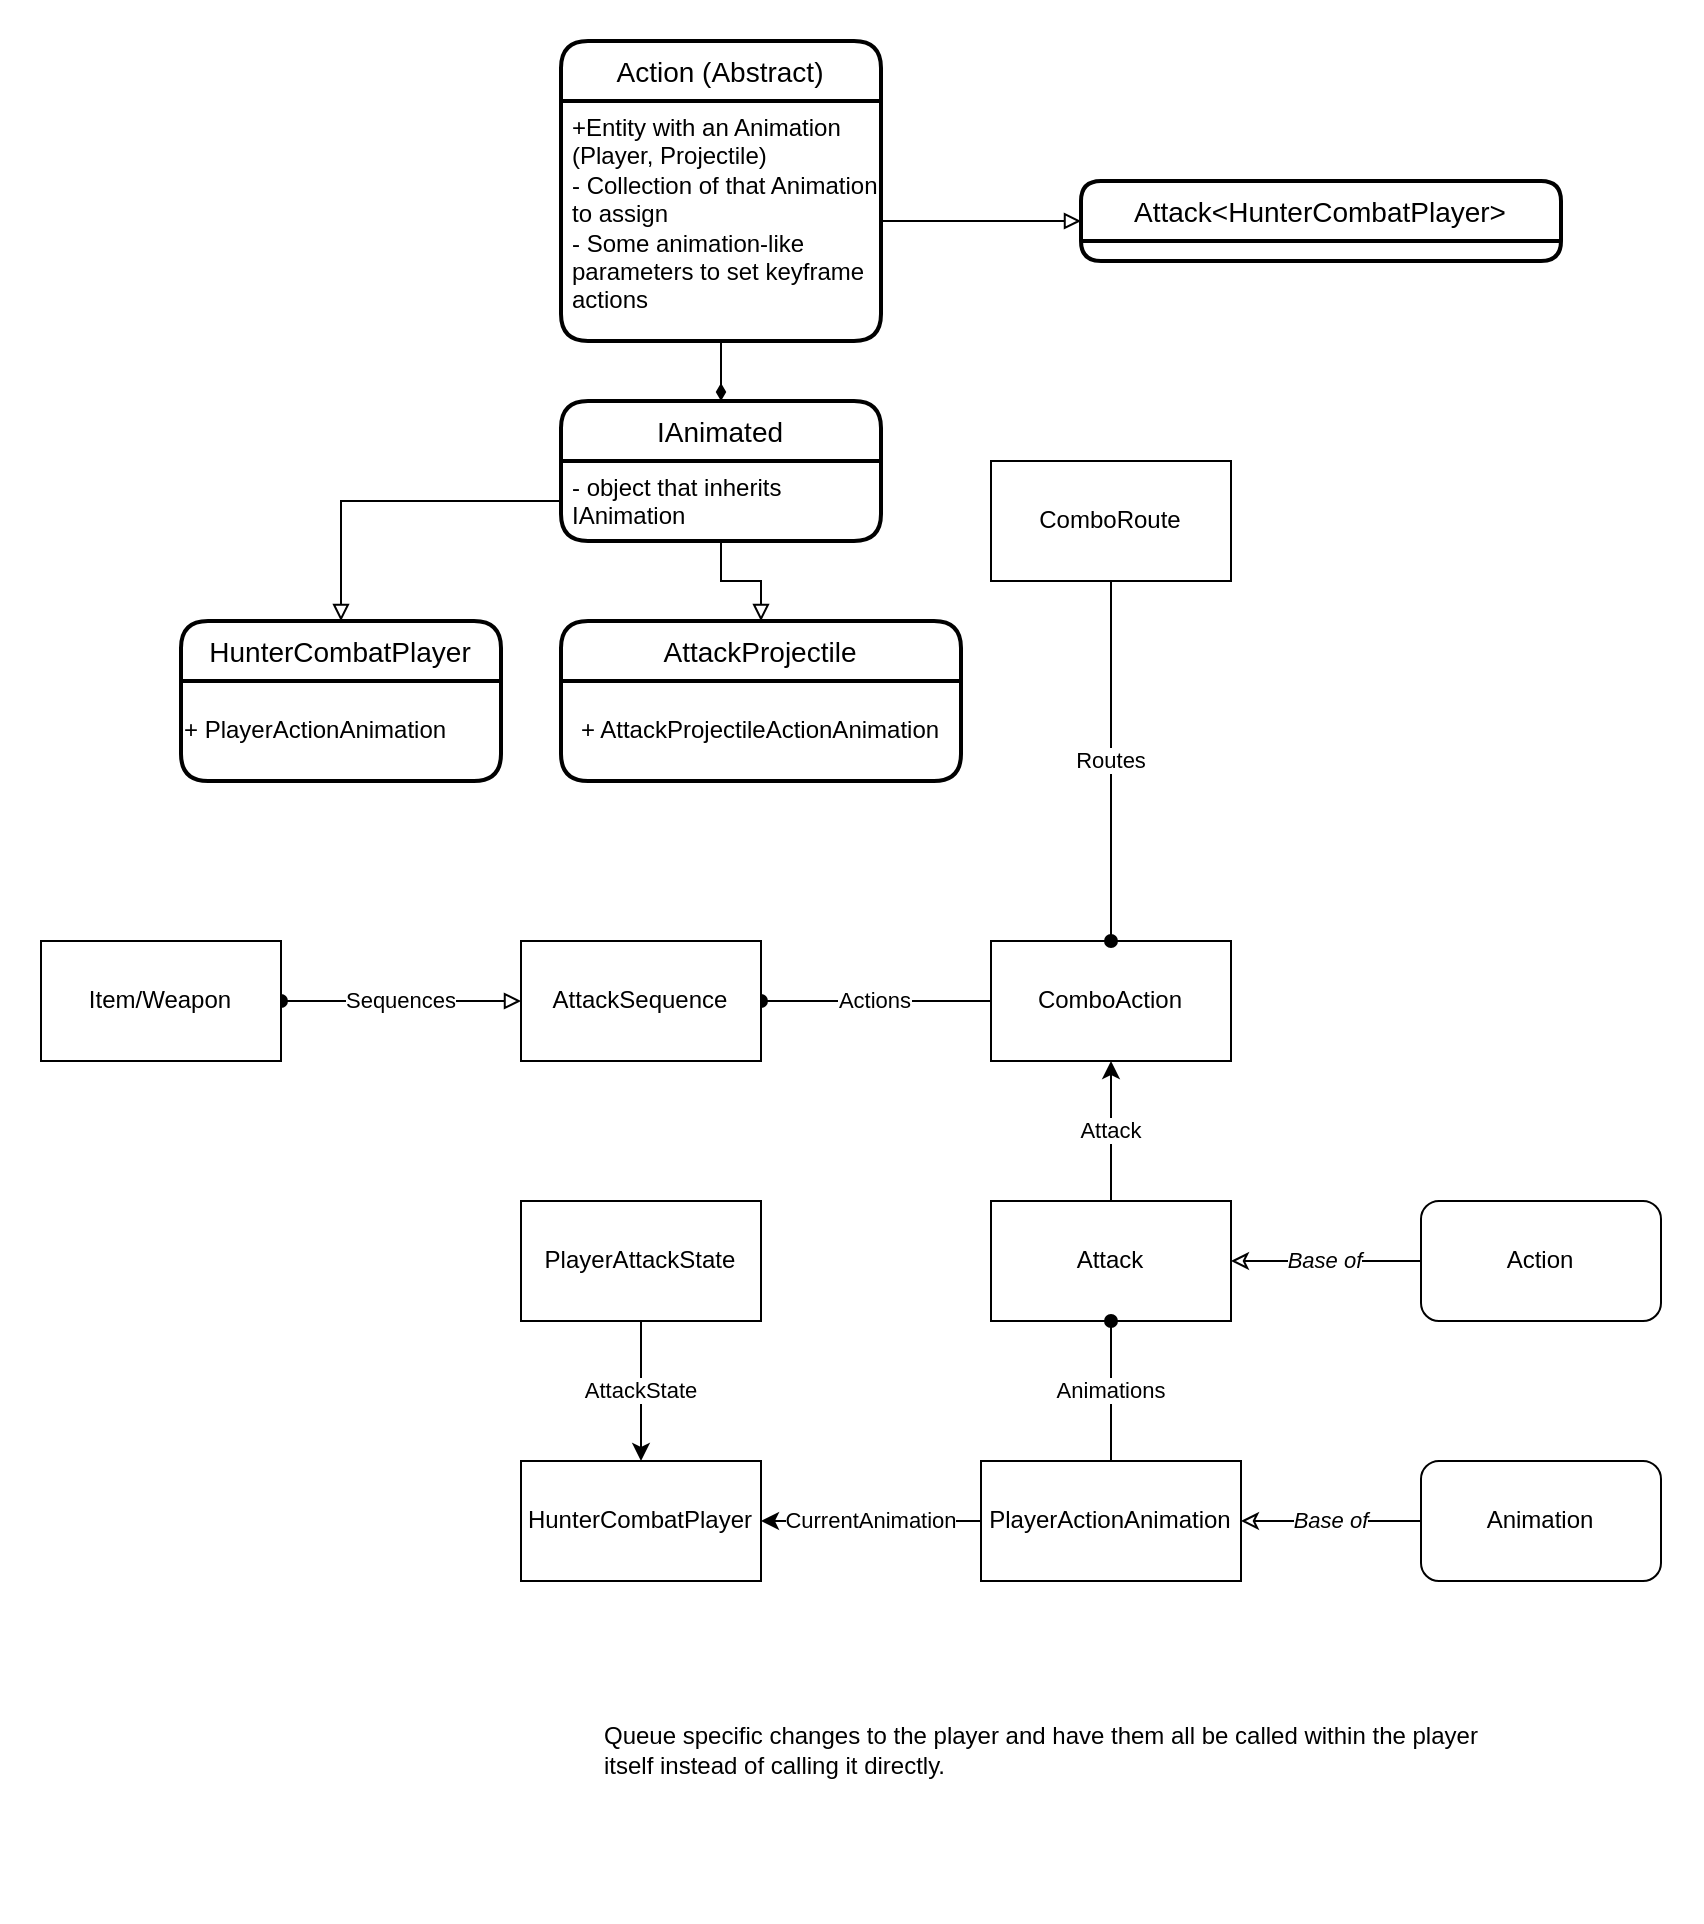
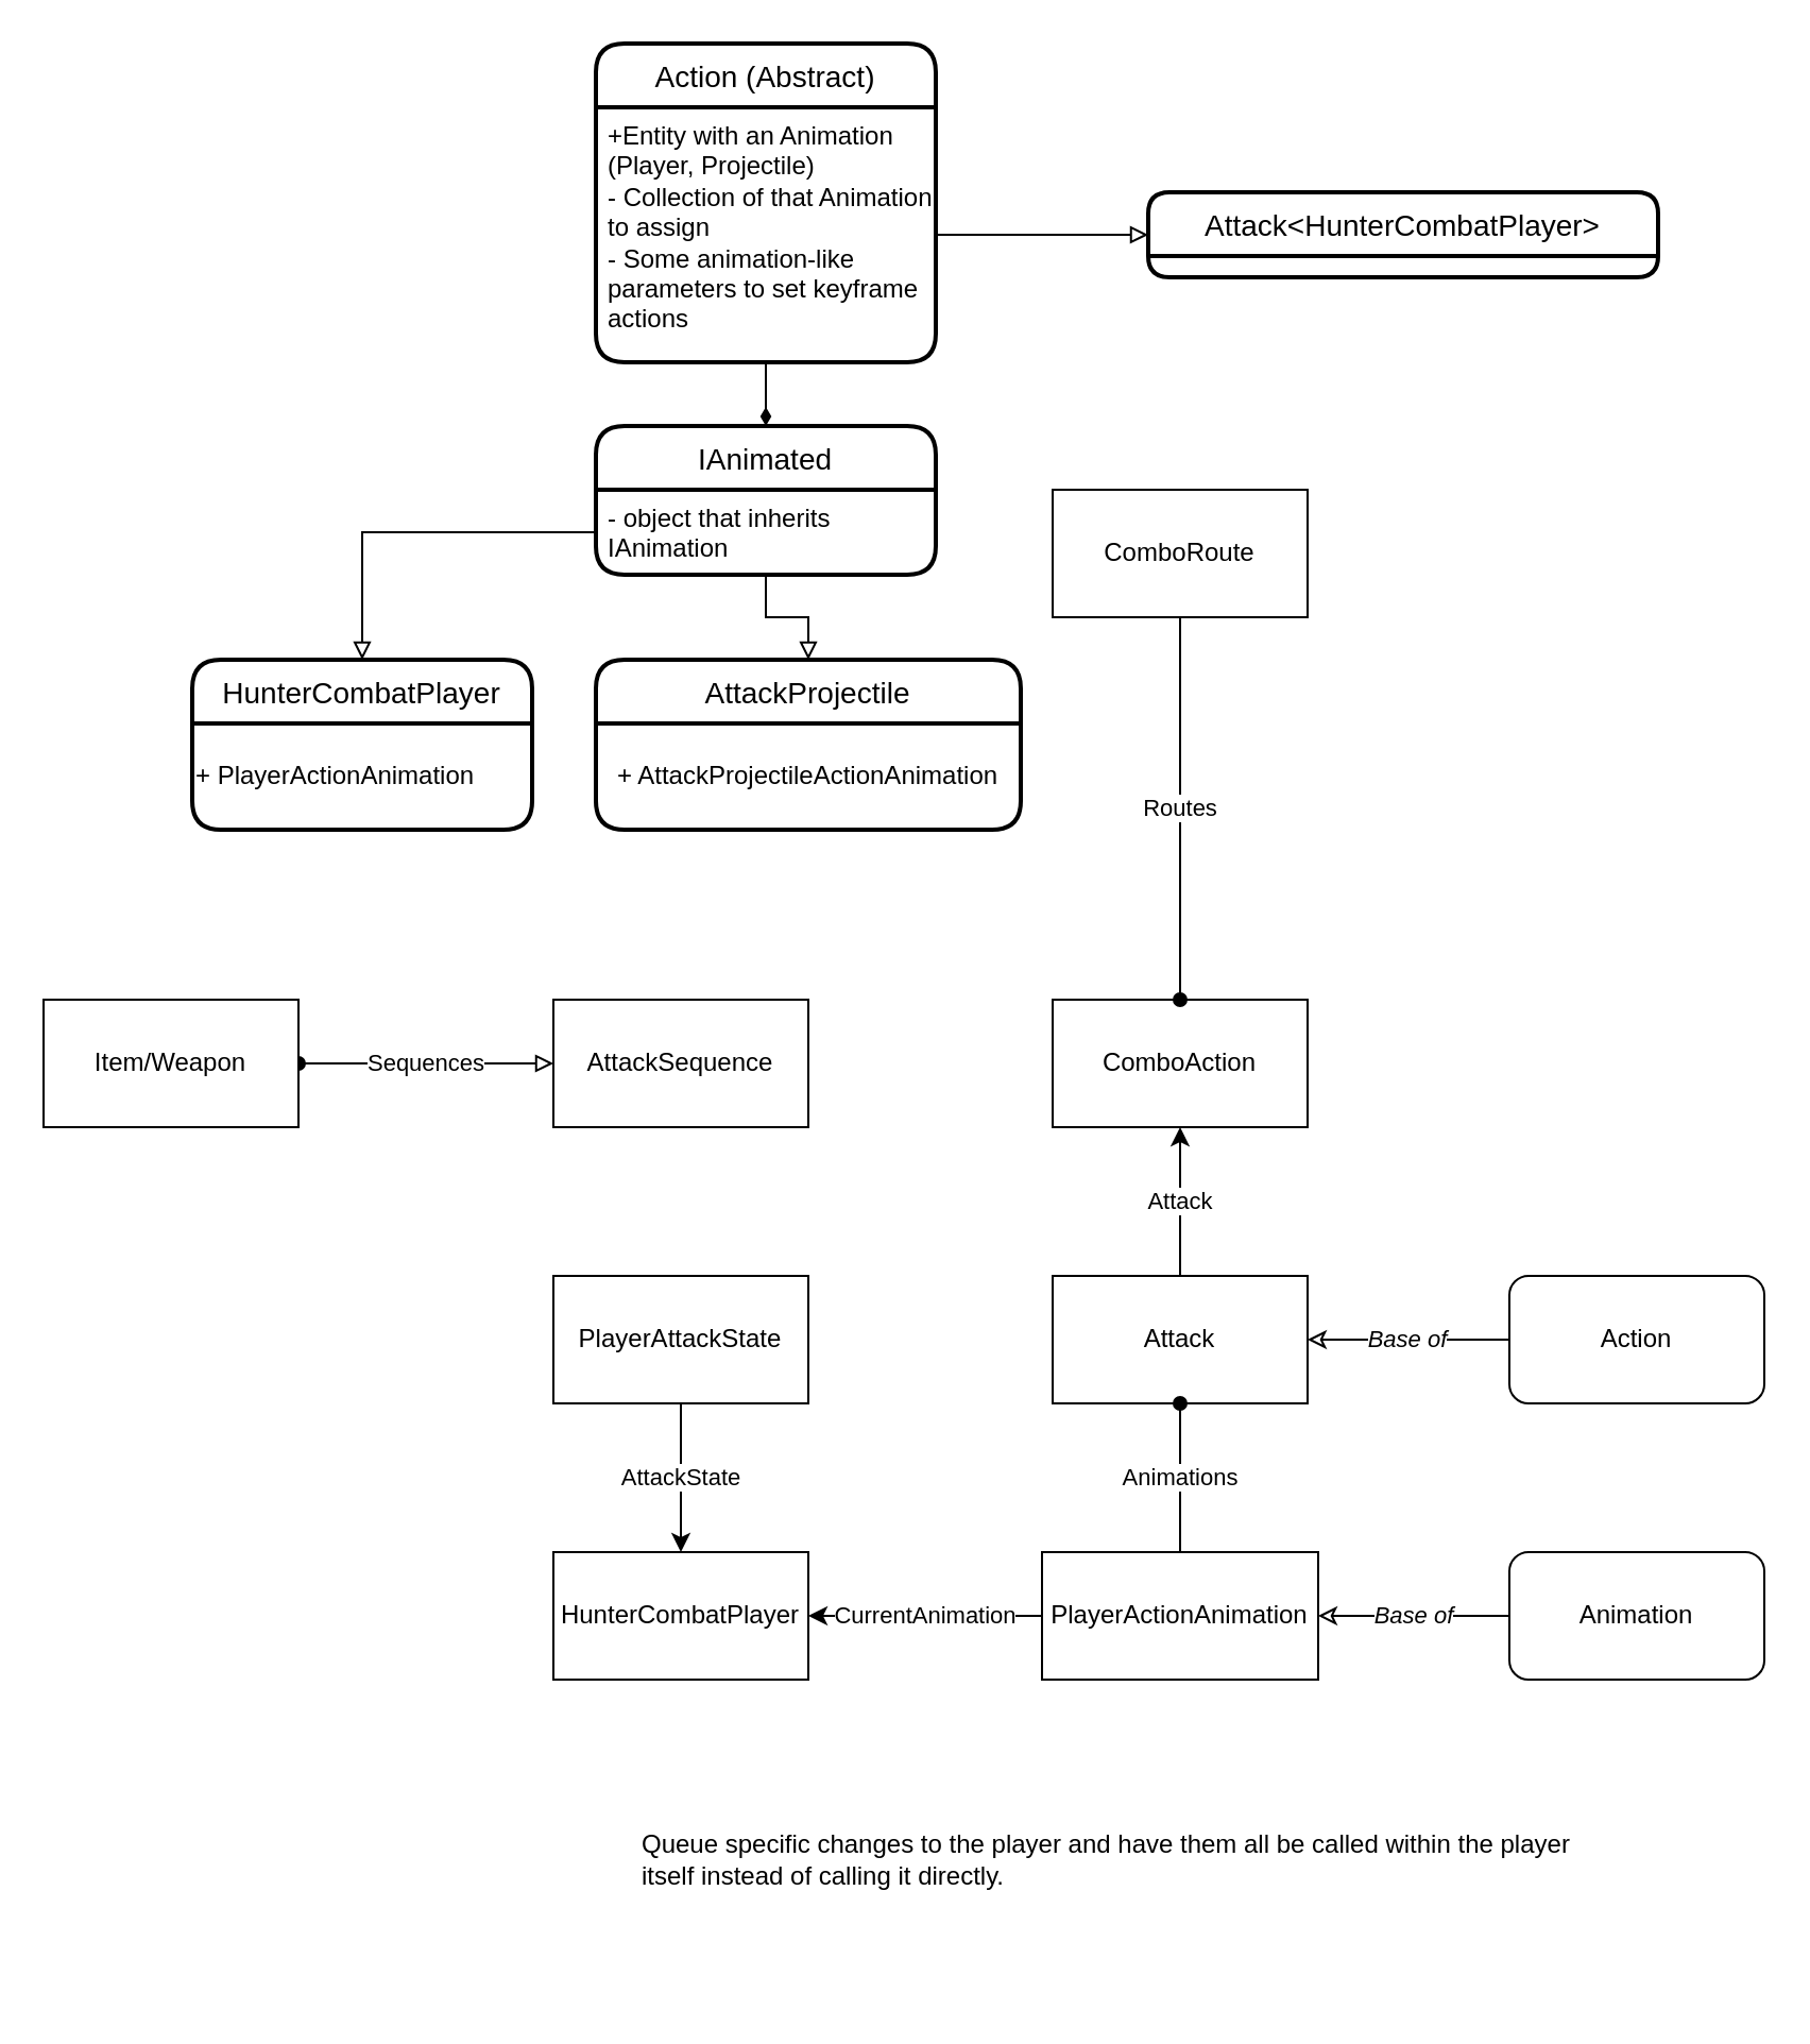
  <mxCell id="0" />
  <mxCell id="1" parent="0" />
  <mxCell id="2" value="Action (Abstract)" style="swimlane;childLayout=stackLayout;horizontal=1;startSize=30;horizontalStack=0;rounded=1;fontSize=14;fontStyle=0;strokeWidth=2;resizeParent=0;resizeLast=1;shadow=0;dashed=0;align=center;" parent="1" vertex="1"><mxGeometry x="280" y="20" width="160" height="150" as="geometry" /></mxCell>
  <mxCell id="3" value="+Entity with an Animation&#10;(Player, Projectile)&#10;- Collection of that Animation to assign&#10;- Some animation-like parameters to set keyframe actions" style="align=left;strokeColor=none;fillColor=none;spacingLeft=4;fontSize=12;verticalAlign=top;resizable=0;rotatable=0;part=1;whiteSpace=wrap;" parent="2" vertex="1"><mxGeometry y="30" width="160" height="120" as="geometry" /></mxCell>
  <mxCell id="4" value="IAnimated" style="swimlane;childLayout=stackLayout;horizontal=1;startSize=30;horizontalStack=0;rounded=1;fontSize=14;fontStyle=0;strokeWidth=2;resizeParent=0;resizeLast=1;shadow=0;dashed=0;align=center;" parent="1" vertex="1"><mxGeometry x="280" y="200" width="160" height="70" as="geometry" /></mxCell>
  <mxCell id="5" value="- object that inherits IAnimation" style="align=left;strokeColor=none;fillColor=none;spacingLeft=4;fontSize=12;verticalAlign=top;resizable=0;rotatable=0;part=1;whiteSpace=wrap;" parent="4" vertex="1"><mxGeometry y="30" width="160" height="40" as="geometry" /></mxCell>
  <mxCell id="6" style="edgeStyle=orthogonalEdgeStyle;rounded=0;orthogonalLoop=1;jettySize=auto;html=1;entryX=0.5;entryY=0;entryDx=0;entryDy=0;endArrow=diamondThin;endFill=1;" parent="1" source="3" target="4" edge="1"><mxGeometry relative="1" as="geometry" /></mxCell>
  <mxCell id="7" style="edgeStyle=orthogonalEdgeStyle;rounded=0;orthogonalLoop=1;jettySize=auto;html=1;endArrow=block;endFill=0;entryX=0.5;entryY=0;entryDx=0;entryDy=0;" parent="1" source="5" target="8" edge="1"><mxGeometry relative="1" as="geometry"><mxPoint x="360" y="350" as="targetPoint" /></mxGeometry></mxCell>
  <mxCell id="8" value="HunterCombatPlayer" style="swimlane;childLayout=stackLayout;horizontal=1;startSize=30;horizontalStack=0;rounded=1;fontSize=14;fontStyle=0;strokeWidth=2;resizeParent=0;resizeLast=1;shadow=0;dashed=0;align=center;" parent="1" vertex="1"><mxGeometry x="90" y="310" width="160" height="80" as="geometry" /></mxCell>
  <mxCell id="9" value="+ PlayerActionAnimation" style="text;html=1;strokeColor=none;fillColor=none;align=left;verticalAlign=middle;whiteSpace=wrap;rounded=0;" parent="8" vertex="1"><mxGeometry y="30" width="160" height="50" as="geometry" /></mxCell>
  <mxCell id="10" value="AttackProjectile" style="swimlane;childLayout=stackLayout;horizontal=1;startSize=30;horizontalStack=0;rounded=1;fontSize=14;fontStyle=0;strokeWidth=2;resizeParent=0;resizeLast=1;shadow=0;dashed=0;align=center;" parent="1" vertex="1"><mxGeometry x="280" y="310" width="200" height="80" as="geometry" /></mxCell>
  <mxCell id="11" value="+ AttackProjectileActionAnimation" style="text;html=1;strokeColor=none;fillColor=none;align=center;verticalAlign=middle;whiteSpace=wrap;rounded=0;" parent="10" vertex="1"><mxGeometry y="30" width="200" height="50" as="geometry" /></mxCell>
  <mxCell id="12" style="edgeStyle=orthogonalEdgeStyle;rounded=0;orthogonalLoop=1;jettySize=auto;html=1;entryX=0.5;entryY=0;entryDx=0;entryDy=0;endArrow=block;endFill=0;" parent="1" source="5" target="10" edge="1"><mxGeometry relative="1" as="geometry" /></mxCell>
  <mxCell id="13" style="edgeStyle=orthogonalEdgeStyle;rounded=0;orthogonalLoop=1;jettySize=auto;html=1;endArrow=block;endFill=0;entryX=0;entryY=0.5;entryDx=0;entryDy=0;" parent="1" source="3" target="14" edge="1"><mxGeometry relative="1" as="geometry"><mxPoint x="540" y="110" as="targetPoint" /></mxGeometry></mxCell>
  <mxCell id="14" value="Attack&lt;HunterCombatPlayer&gt;" style="swimlane;childLayout=stackLayout;horizontal=1;startSize=30;horizontalStack=0;rounded=1;fontSize=14;fontStyle=0;strokeWidth=2;resizeParent=0;resizeLast=1;shadow=0;dashed=0;align=center;" parent="1" vertex="1"><mxGeometry x="540" y="90" width="240" height="40" as="geometry" /></mxCell>
  <mxCell id="15" value="CurrentAnimation" style="edgeStyle=orthogonalEdgeStyle;rounded=0;orthogonalLoop=1;jettySize=auto;html=1;entryX=0;entryY=0.5;entryDx=0;entryDy=0;endArrow=none;endFill=0;startArrow=classic;startFill=1;" edge="1" parent="1" source="17" target="24"><mxGeometry relative="1" as="geometry" /></mxCell>
  <mxCell id="16" value="AttackState" style="edgeStyle=orthogonalEdgeStyle;rounded=0;orthogonalLoop=1;jettySize=auto;html=1;entryX=0.5;entryY=1;entryDx=0;entryDy=0;startArrow=classic;startFill=1;endArrow=none;endFill=0;" edge="1" parent="1" source="17" target="31"><mxGeometry relative="1" as="geometry" /></mxCell>
  <mxCell id="17" value="HunterCombatPlayer" style="rounded=0;whiteSpace=wrap;html=1;" vertex="1" parent="1"><mxGeometry x="260" y="730" width="120" height="60" as="geometry" /></mxCell>
  <mxCell id="18" value="Attack" style="edgeStyle=orthogonalEdgeStyle;rounded=0;orthogonalLoop=1;jettySize=auto;html=1;entryX=0.5;entryY=1;entryDx=0;entryDy=0;startArrow=none;startFill=0;endArrow=classic;endFill=1;" edge="1" parent="1" source="19" target="27"><mxGeometry relative="1" as="geometry" /></mxCell>
  <mxCell id="19" value="Attack" style="rounded=0;whiteSpace=wrap;html=1;" vertex="1" parent="1"><mxGeometry x="495" y="600" width="120" height="60" as="geometry" /></mxCell>
  <mxCell id="20" value="Base of" style="edgeStyle=orthogonalEdgeStyle;rounded=0;orthogonalLoop=1;jettySize=auto;html=1;startArrow=none;startFill=0;endArrow=classic;endFill=0;fontStyle=2" edge="1" parent="1" source="21" target="19"><mxGeometry relative="1" as="geometry" /></mxCell>
  <mxCell id="21" value="Action" style="rounded=1;whiteSpace=wrap;html=1;" vertex="1" parent="1"><mxGeometry x="710" y="600" width="120" height="60" as="geometry" /></mxCell>
  <mxCell id="22" value="&lt;i&gt;Base of&lt;/i&gt;" style="edgeStyle=orthogonalEdgeStyle;rounded=0;orthogonalLoop=1;jettySize=auto;html=1;startArrow=classic;startFill=0;endArrow=none;endFill=0;" edge="1" parent="1" source="24" target="25"><mxGeometry relative="1" as="geometry" /></mxCell>
  <mxCell id="23" value="Animations" style="edgeStyle=orthogonalEdgeStyle;rounded=0;orthogonalLoop=1;jettySize=auto;html=1;entryX=0.5;entryY=1;entryDx=0;entryDy=0;startArrow=none;startFill=0;endArrow=oval;endFill=1;" edge="1" parent="1" source="24" target="19"><mxGeometry relative="1" as="geometry" /></mxCell>
  <mxCell id="24" value="PlayerActionAnimation" style="rounded=0;whiteSpace=wrap;html=1;" vertex="1" parent="1"><mxGeometry x="490" y="730" width="130" height="60" as="geometry" /></mxCell>
  <mxCell id="25" value="Animation" style="rounded=1;whiteSpace=wrap;html=1;" vertex="1" parent="1"><mxGeometry x="710" y="730" width="120" height="60" as="geometry" /></mxCell>
- <mxCell id="26" value="Actions" style="edgeStyle=orthogonalEdgeStyle;rounded=0;orthogonalLoop=1;jettySize=auto;html=1;entryX=1;entryY=0.5;entryDx=0;entryDy=0;startArrow=none;startFill=0;endArrow=oval;endFill=1;" edge="1" parent="1" source="27" target="28"><mxGeometry relative="1" as="geometry" /></mxCell>
  <mxCell id="27" value="ComboAction" style="rounded=0;whiteSpace=wrap;html=1;" vertex="1" parent="1"><mxGeometry x="495" y="470" width="120" height="60" as="geometry" /></mxCell>
  <mxCell id="28" value="AttackSequence" style="rounded=0;whiteSpace=wrap;html=1;" vertex="1" parent="1"><mxGeometry x="260" y="470" width="120" height="60" as="geometry" /></mxCell>
  <mxCell id="29" value="Routes" style="edgeStyle=orthogonalEdgeStyle;rounded=0;orthogonalLoop=1;jettySize=auto;html=1;entryX=0.5;entryY=0;entryDx=0;entryDy=0;startArrow=none;startFill=0;endArrow=oval;endFill=1;" edge="1" parent="1" source="30" target="27"><mxGeometry relative="1" as="geometry" /></mxCell>
  <mxCell id="30" value="ComboRoute" style="rounded=0;whiteSpace=wrap;html=1;" vertex="1" parent="1"><mxGeometry x="495" y="230" width="120" height="60" as="geometry" /></mxCell>
  <mxCell id="31" value="PlayerAttackState" style="rounded=0;whiteSpace=wrap;html=1;" vertex="1" parent="1"><mxGeometry x="260" y="600" width="120" height="60" as="geometry" /></mxCell>
  <mxCell id="32" value="Sequences" style="edgeStyle=orthogonalEdgeStyle;rounded=0;orthogonalLoop=1;jettySize=auto;html=1;entryX=0;entryY=0.5;entryDx=0;entryDy=0;startArrow=oval;startFill=1;endArrow=block;endFill=0;" edge="1" parent="1" source="33" target="28"><mxGeometry relative="1" as="geometry" /></mxCell>
  <mxCell id="33" value="Item/Weapon" style="rounded=0;whiteSpace=wrap;html=1;" vertex="1" parent="1"><mxGeometry x="20" y="470" width="120" height="60" as="geometry" /></mxCell>
  <mxCell id="34" value="Queue specific changes to the player and have them all be called within the player itself instead of calling it directly.&amp;nbsp;&amp;nbsp;" style="text;html=1;strokeColor=none;fillColor=none;align=left;verticalAlign=middle;whiteSpace=wrap;rounded=0;" vertex="1" parent="1"><mxGeometry x="300" y="810" width="440" height="130" as="geometry" /></mxCell>
